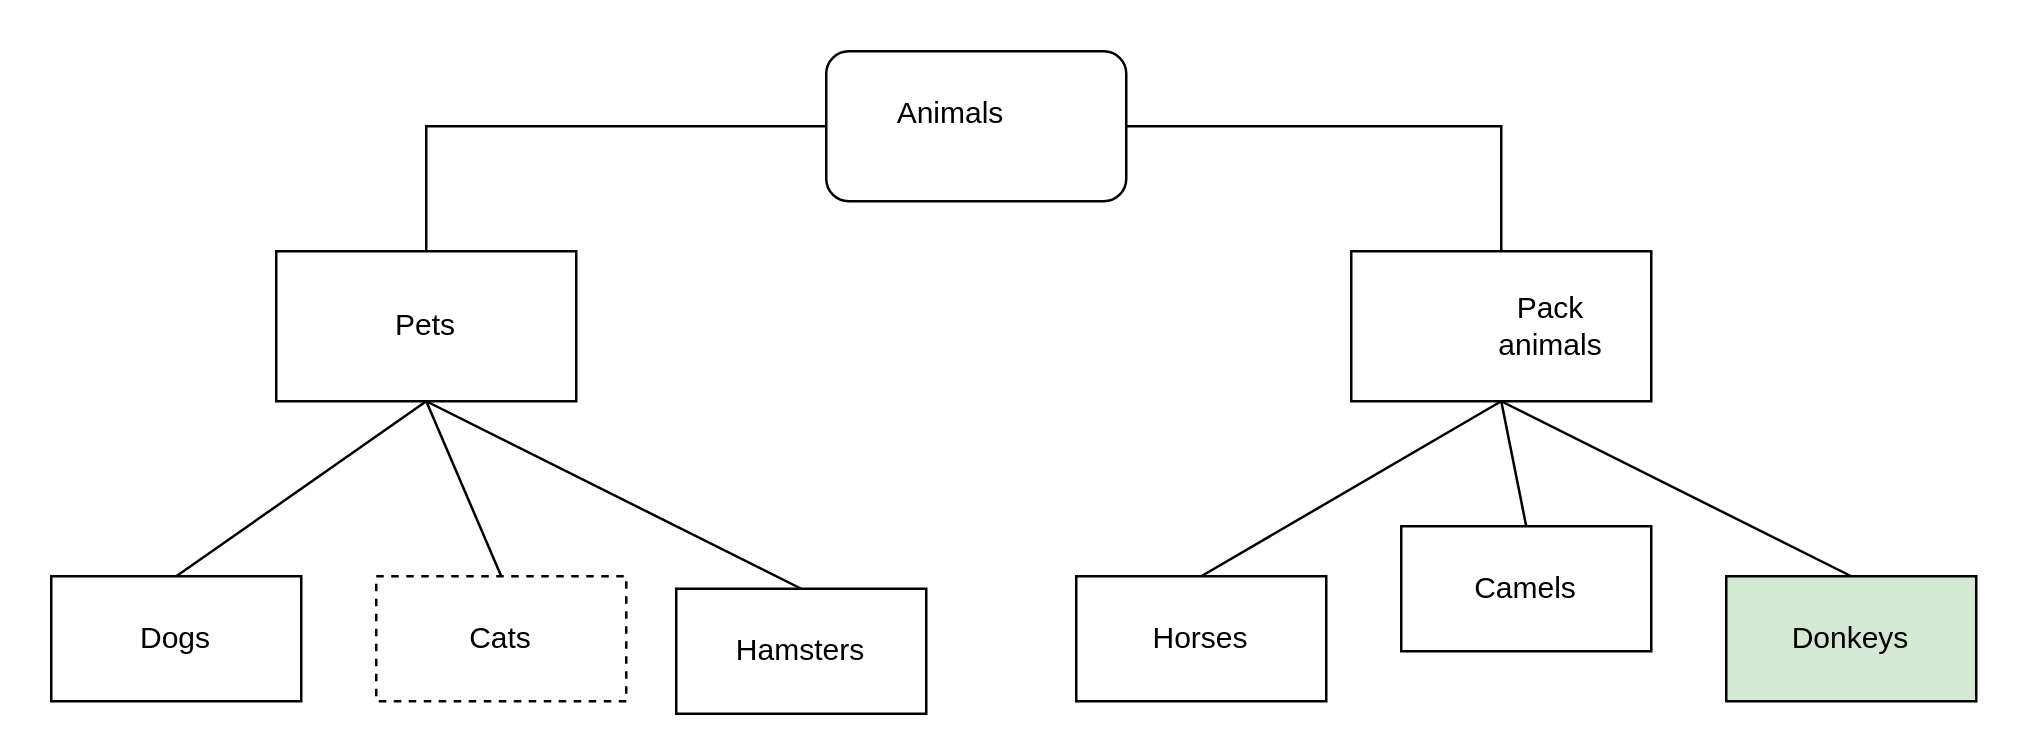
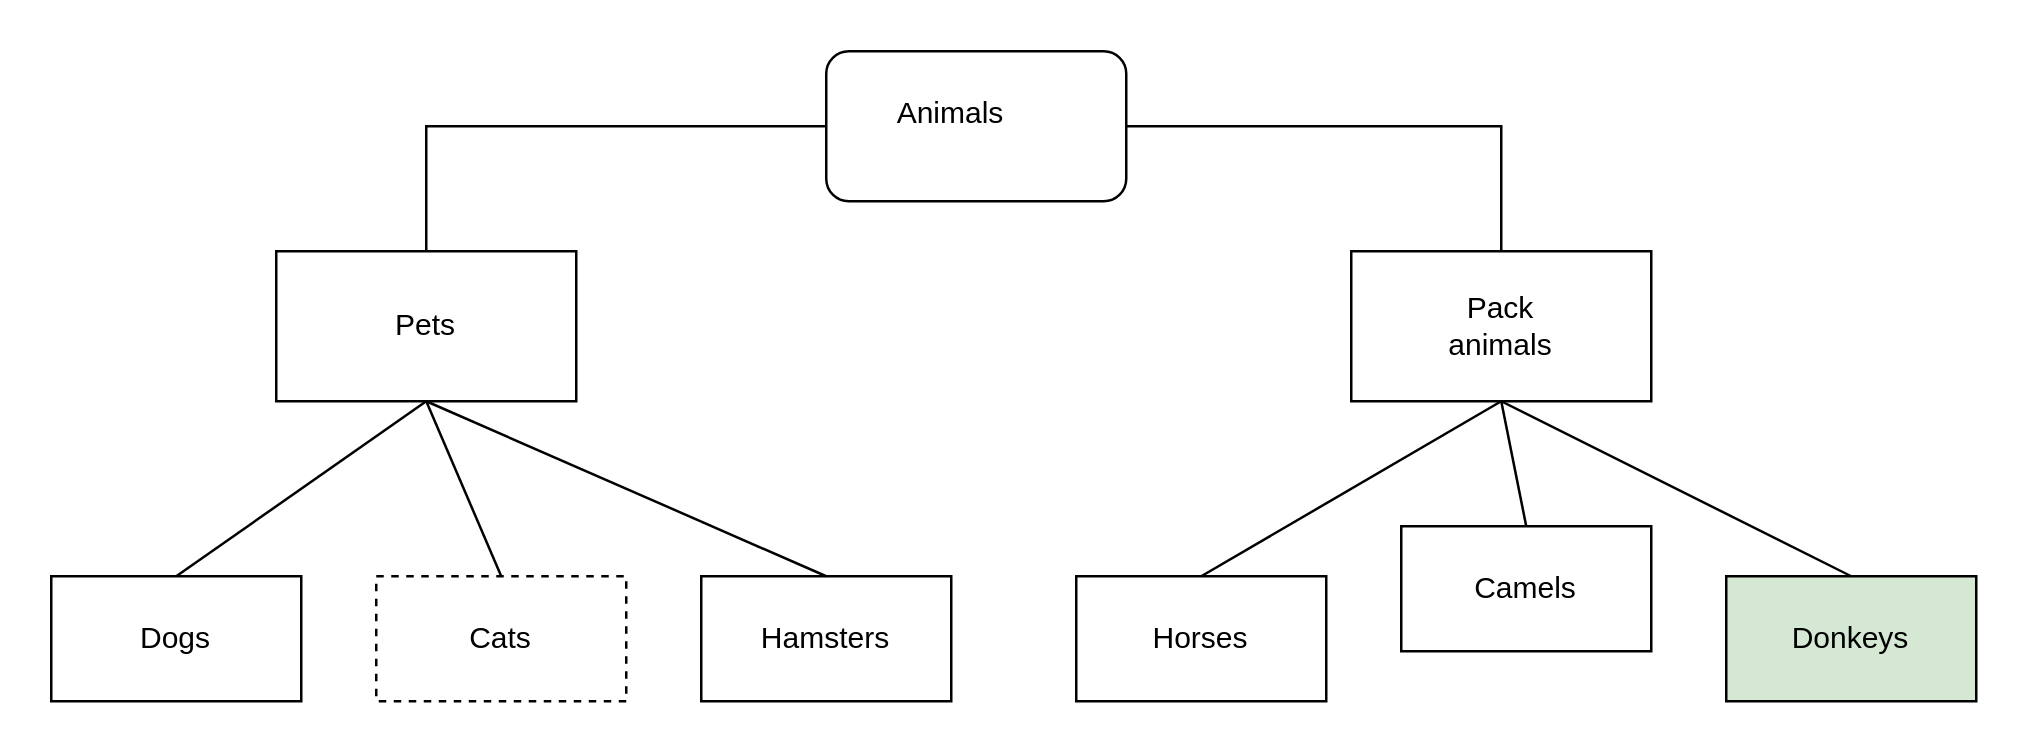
  <mxCell id="0" />
  <mxCell id="1" parent="0" />
  <mxCell id="2" value="" style="rounded=1;whiteSpace=wrap;html=1;" vertex="1" parent="1"><mxGeometry x="330" y="20" width="120" height="60" as="geometry" /></mxCell>
  <mxCell id="3" value="&lt;font style=&quot;vertical-align: inherit;&quot;&gt;&lt;font style=&quot;vertical-align: inherit;&quot;&gt;Аnimals&lt;/font&gt;&lt;/font&gt;" style="text;html=1;align=center;verticalAlign=middle;whiteSpace=wrap;rounded=0;" vertex="1" parent="1"><mxGeometry x="350" y="30" width="60" height="30" as="geometry" /></mxCell>
  <mxCell id="4" value="" style="rounded=0;whiteSpace=wrap;html=1;" vertex="1" parent="1"><mxGeometry x="110" y="100" width="120" height="60" as="geometry" /></mxCell>
  <mxCell id="5" value="&lt;font style=&quot;vertical-align: inherit;&quot;&gt;&lt;font style=&quot;vertical-align: inherit;&quot;&gt;Pets&lt;/font&gt;&lt;/font&gt;" style="text;html=1;align=center;verticalAlign=middle;whiteSpace=wrap;rounded=0;" vertex="1" parent="1"><mxGeometry x="140" y="115" width="60" height="30" as="geometry" /></mxCell>
  <mxCell id="6" value="" style="rounded=0;whiteSpace=wrap;html=1;" vertex="1" parent="1"><mxGeometry x="540" y="100" width="120" height="60" as="geometry" /></mxCell>
- <mxCell id="7" value="&lt;font style=&quot;vertical-align: inherit;&quot;&gt;&lt;font style=&quot;vertical-align: inherit;&quot;&gt;Pack animals&lt;/font&gt;&lt;/font&gt;" style="text;html=1;align=center;verticalAlign=middle;whiteSpace=wrap;rounded=0;" vertex="1" parent="1"><mxGeometry x="590" y="115" width="60" height="30" as="geometry" /></mxCell>
+ <mxCell id="7" value="&lt;font style=&quot;vertical-align: inherit;&quot;&gt;&lt;font style=&quot;vertical-align: inherit;&quot;&gt;Pack animals&lt;/font&gt;&lt;/font&gt;" style="text;html=1;align=center;verticalAlign=middle;whiteSpace=wrap;rounded=0;" vertex="1" parent="1"><mxGeometry x="570" y="115" width="60" height="30" as="geometry" /></mxCell>
  <mxCell id="8" value="" style="endArrow=none;html=1;rounded=0;entryX=0;entryY=0.5;entryDx=0;entryDy=0;exitX=0.5;exitY=0;exitDx=0;exitDy=0;" edge="1" parent="1" source="4" target="2"><mxGeometry width="50" height="50" relative="1" as="geometry"><mxPoint x="380" y="320" as="sourcePoint" /><mxPoint x="430" y="270" as="targetPoint" /><Array as="points"><mxPoint x="170" y="50" /></Array></mxGeometry></mxCell>
  <mxCell id="9" value="" style="endArrow=none;html=1;rounded=0;entryX=0.5;entryY=0;entryDx=0;entryDy=0;exitX=1;exitY=0.5;exitDx=0;exitDy=0;" edge="1" parent="1" source="2" target="6"><mxGeometry width="50" height="50" relative="1" as="geometry"><mxPoint x="380" y="320" as="sourcePoint" /><mxPoint x="430" y="270" as="targetPoint" /><Array as="points"><mxPoint x="600" y="50" /></Array></mxGeometry></mxCell>
  <mxCell id="10" value="&lt;font style=&quot;vertical-align: inherit;&quot;&gt;&lt;font style=&quot;vertical-align: inherit;&quot;&gt;Dogs&lt;/font&gt;&lt;/font&gt;" style="text;html=1;align=center;verticalAlign=middle;whiteSpace=wrap;rounded=0;" vertex="1" parent="1"><mxGeometry x="40" y="240" width="60" height="30" as="geometry" /></mxCell>
  <mxCell id="11" value="&lt;font style=&quot;vertical-align: inherit;&quot;&gt;&lt;font style=&quot;vertical-align: inherit;&quot;&gt;Dogs&lt;/font&gt;&lt;/font&gt;" style="rounded=0;whiteSpace=wrap;html=1;" vertex="1" parent="1"><mxGeometry x="20" y="230" width="100" height="50" as="geometry" /></mxCell>
  <mxCell id="12" value="&lt;font style=&quot;vertical-align: inherit;&quot;&gt;&lt;font style=&quot;vertical-align: inherit;&quot;&gt;Сats&lt;/font&gt;&lt;/font&gt;" style="rounded=0;whiteSpace=wrap;html=1;dashed=1;" vertex="1" parent="1"><mxGeometry x="150" y="230" width="100" height="50" as="geometry" /></mxCell>
- <mxCell id="13" value="&lt;font style=&quot;vertical-align: inherit;&quot;&gt;&lt;font style=&quot;vertical-align: inherit;&quot;&gt;Hamsters&lt;/font&gt;&lt;/font&gt;" style="rounded=0;whiteSpace=wrap;html=1;" vertex="1" parent="1"><mxGeometry x="270" y="235" width="100" height="50" as="geometry" /></mxCell>
+ <mxCell id="13" value="&lt;font style=&quot;vertical-align: inherit;&quot;&gt;&lt;font style=&quot;vertical-align: inherit;&quot;&gt;Hamsters&lt;/font&gt;&lt;/font&gt;" style="rounded=0;whiteSpace=wrap;html=1;" vertex="1" parent="1"><mxGeometry x="280" y="230" width="100" height="50" as="geometry" /></mxCell>
  <mxCell id="14" value="" style="endArrow=none;html=1;rounded=0;exitX=0.5;exitY=1;exitDx=0;exitDy=0;entryX=0.5;entryY=0;entryDx=0;entryDy=0;" edge="1" parent="1" source="4" target="11"><mxGeometry width="50" height="50" relative="1" as="geometry"><mxPoint x="380" y="320" as="sourcePoint" /><mxPoint x="430" y="270" as="targetPoint" /></mxGeometry></mxCell>
  <mxCell id="15" value="" style="endArrow=none;html=1;rounded=0;exitX=0.5;exitY=0;exitDx=0;exitDy=0;" edge="1" parent="1" source="12"><mxGeometry width="50" height="50" relative="1" as="geometry"><mxPoint x="380" y="320" as="sourcePoint" /><mxPoint x="170" y="160" as="targetPoint" /></mxGeometry></mxCell>
  <mxCell id="16" value="" style="endArrow=none;html=1;rounded=0;entryX=0.5;entryY=1;entryDx=0;entryDy=0;exitX=0.5;exitY=0;exitDx=0;exitDy=0;" edge="1" parent="1" source="13" target="4"><mxGeometry width="50" height="50" relative="1" as="geometry"><mxPoint x="380" y="320" as="sourcePoint" /><mxPoint x="430" y="270" as="targetPoint" /></mxGeometry></mxCell>
  <mxCell id="17" value="&lt;font style=&quot;vertical-align: inherit;&quot;&gt;&lt;font style=&quot;vertical-align: inherit;&quot;&gt;Horses&lt;/font&gt;&lt;/font&gt;" style="rounded=0;whiteSpace=wrap;html=1;" vertex="1" parent="1"><mxGeometry x="430" y="230" width="100" height="50" as="geometry" /></mxCell>
  <mxCell id="18" value="&lt;font style=&quot;vertical-align: inherit;&quot;&gt;&lt;font style=&quot;vertical-align: inherit;&quot;&gt;&lt;font style=&quot;vertical-align: inherit;&quot;&gt;&lt;font style=&quot;vertical-align: inherit;&quot;&gt;Camels&lt;/font&gt;&lt;/font&gt;&lt;/font&gt;&lt;/font&gt;" style="rounded=0;whiteSpace=wrap;html=1;" vertex="1" parent="1"><mxGeometry x="560" y="210" width="100" height="50" as="geometry" /></mxCell>
  <mxCell id="19" value="&lt;font style=&quot;vertical-align: inherit;&quot;&gt;&lt;font style=&quot;vertical-align: inherit;&quot;&gt;Donkeys&lt;/font&gt;&lt;/font&gt;" style="rounded=0;whiteSpace=wrap;html=1;fillColor=#d5e8d4;" vertex="1" parent="1"><mxGeometry x="690" y="230" width="100" height="50" as="geometry" /></mxCell>
  <mxCell id="20" value="" style="endArrow=none;html=1;rounded=0;entryX=0.5;entryY=1;entryDx=0;entryDy=0;exitX=0.5;exitY=0;exitDx=0;exitDy=0;" edge="1" parent="1" source="17" target="6"><mxGeometry width="50" height="50" relative="1" as="geometry"><mxPoint x="380" y="320" as="sourcePoint" /><mxPoint x="430" y="270" as="targetPoint" /></mxGeometry></mxCell>
  <mxCell id="21" value="" style="endArrow=none;html=1;rounded=0;entryX=0.5;entryY=1;entryDx=0;entryDy=0;exitX=0.5;exitY=0;exitDx=0;exitDy=0;" edge="1" parent="1" source="18" target="6"><mxGeometry width="50" height="50" relative="1" as="geometry"><mxPoint x="380" y="320" as="sourcePoint" /><mxPoint x="430" y="270" as="targetPoint" /></mxGeometry></mxCell>
  <mxCell id="22" value="" style="endArrow=none;html=1;rounded=0;entryX=0.5;entryY=1;entryDx=0;entryDy=0;exitX=0.5;exitY=0;exitDx=0;exitDy=0;" edge="1" parent="1" source="19" target="6"><mxGeometry width="50" height="50" relative="1" as="geometry"><mxPoint x="380" y="320" as="sourcePoint" /><mxPoint x="430" y="270" as="targetPoint" /></mxGeometry></mxCell>
